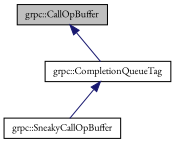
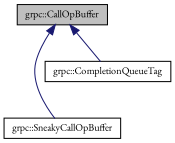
  digraph {
    fontname="EB Garamond"
    node [color=black fillcolor=white fontname="EB Garamond" fontsize=10 shape=record style=filled]
    edge [color=midnightblue dir=back fontname="EB Garamond" fontsize=10 labelfontname=Helvetica labelfontsize=10 style=solid]
    n1 [fillcolor=grey75 fontcolor=black height=0.2 label="grpc::CallOpBuffer" width=0.4]
    n2 [height=0.2 label="grpc::SneakyCallOpBuffer" width=0.4]
    n3 [height=0.2 label="grpc::CompletionQueueTag" width=0.4]
-   n3 -> n2
+   n1 -> n2
    n1 -> n3
  }
